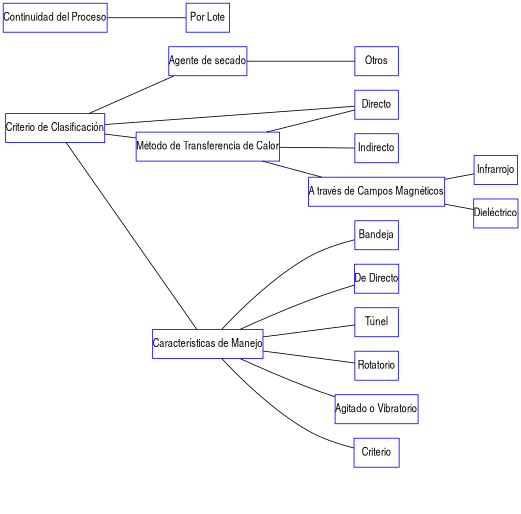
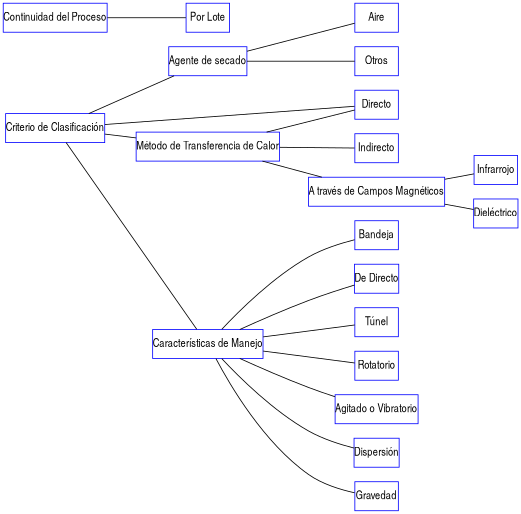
  graph {
    rankdir=LR
    node [color=blue fontname="Liberation Sans Narrow" margin=0 shape=box]
    "Criterio de Clasificación" [height=auto width=auto]
    "Agente de secado" [height=auto width=auto]
    "Método de Transferencia de Calor" [height=auto width=auto]
    "Características de Manejo" [height=auto width=auto]
    Directo [height=auto width=auto]
+   Aire [height=auto width=auto]
    Otros [height=auto width=auto]
    "Continuidad del Proceso" [height=auto width=auto]
    "Por Lote" [height=auto width=auto]
    Indirecto [height=auto width=auto]
    "A través de Campos Magnéticos" [height=auto width=auto]
    Bandeja [height=auto width=auto]
    n13 [height=auto label="De Directo" width=auto]
    "Túnel" [height=auto width=auto]
    Rotatorio [height=auto width=auto]
    "Agitado o Vibratorio" [height=auto width=auto]
-   "Dispersión" [height=auto width=auto label=Criterio]
+   "Dispersión" [height=auto width=auto]
+   Gravedad [height=auto width=auto]
    Infrarrojo [height=auto width=auto]
    "Dieléctrico" [height=auto width=auto]
    subgraph sub_1 {
      rank=same
    }
    "Criterio de Clasificación" -- "Agente de secado"
    "Criterio de Clasificación" -- "Método de Transferencia de Calor"
    "Criterio de Clasificación" -- "Características de Manejo"
    "Criterio de Clasificación" -- Directo
+   "Agente de secado" -- Aire
    "Agente de secado" -- Otros
    "Método de Transferencia de Calor" -- Directo
    "Método de Transferencia de Calor" -- Indirecto
    "Método de Transferencia de Calor" -- "A través de Campos Magnéticos"
    "Características de Manejo" -- Bandeja
    "Características de Manejo" -- n13
    "Características de Manejo" -- "Túnel"
    "Características de Manejo" -- Rotatorio
    "Características de Manejo" -- "Agitado o Vibratorio"
    "Características de Manejo" -- "Dispersión"
+   "Características de Manejo" -- Gravedad
    "Continuidad del Proceso" -- "Por Lote"
    "A través de Campos Magnéticos" -- Infrarrojo
    "A través de Campos Magnéticos" -- "Dieléctrico"
  }
